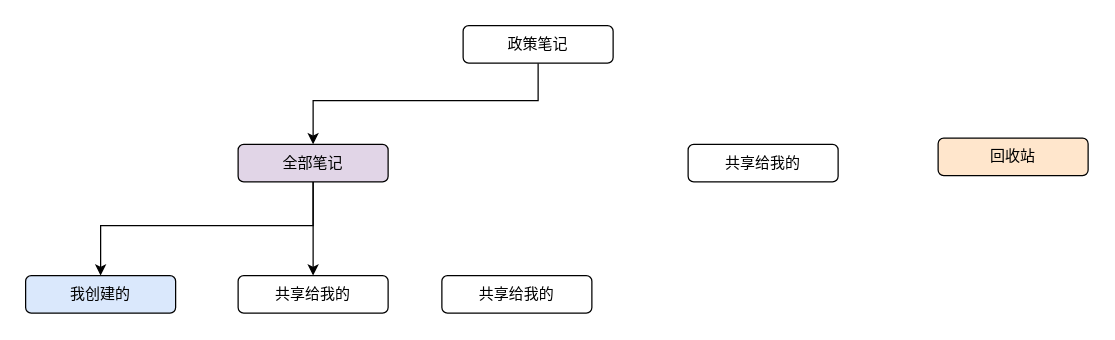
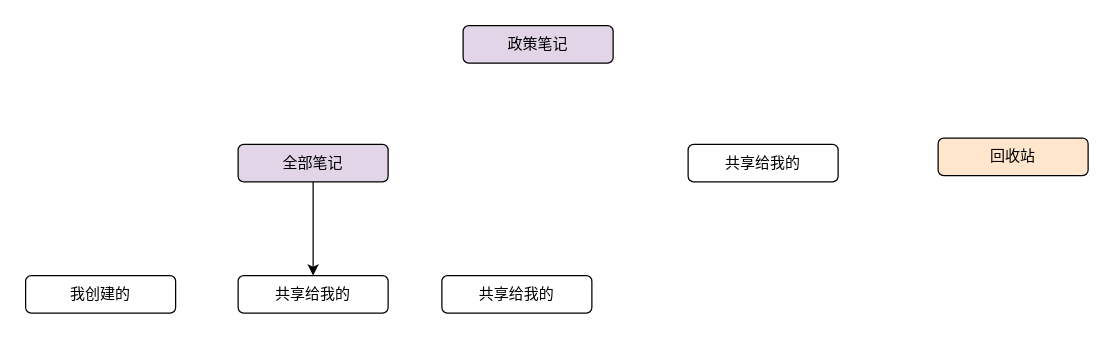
  <mxCell id="0" />
  <mxCell id="1" parent="0" />
- <mxCell id="2" style="edgeStyle=orthogonalEdgeStyle;rounded=0;orthogonalLoop=1;jettySize=auto;html=1;entryX=0.5;entryY=0;entryDx=0;entryDy=0;exitX=0.5;exitY=1;exitDx=0;exitDy=0;" parent="1" source="3" target="6" edge="1"><mxGeometry relative="1" as="geometry"><Array as="points"><mxPoint x="430" y="80" /><mxPoint x="250" y="80" /></Array></mxGeometry></mxCell>
- <mxCell id="3" value="政策笔记" style="rounded=1;whiteSpace=wrap;html=1;" parent="1" vertex="1"><mxGeometry x="370" y="20" width="120" height="30" as="geometry" /></mxCell>
- <mxCell id="4" style="edgeStyle=orthogonalEdgeStyle;rounded=0;orthogonalLoop=1;jettySize=auto;html=1;" edge="1" parent="1" source="6" target="9"><mxGeometry relative="1" as="geometry"><Array as="points"><mxPoint x="250" y="180" /><mxPoint x="80" y="180" /></Array></mxGeometry></mxCell>
+ <mxCell id="3" value="政策笔记" style="rounded=1;whiteSpace=wrap;html=1;fillColor=#e1d5e7;" parent="1" vertex="1"><mxGeometry x="370" y="20" width="120" height="30" as="geometry" /></mxCell>
  <mxCell id="5" style="edgeStyle=orthogonalEdgeStyle;rounded=0;orthogonalLoop=1;jettySize=auto;html=1;entryX=0.5;entryY=0;entryDx=0;entryDy=0;" edge="1" parent="1" source="6" target="10"><mxGeometry relative="1" as="geometry" /></mxCell>
  <mxCell id="6" value="全部笔记" style="rounded=1;whiteSpace=wrap;html=1;fillColor=#e1d5e7;" parent="1" vertex="1"><mxGeometry x="190" y="115" width="120" height="30" as="geometry" /></mxCell>
  <mxCell id="7" value="共享给我的" style="rounded=1;whiteSpace=wrap;html=1;" vertex="1" parent="1"><mxGeometry x="550" y="115" width="120" height="30" as="geometry" /></mxCell>
  <mxCell id="8" value="回收站" style="rounded=1;whiteSpace=wrap;html=1;fillColor=#ffe6cc;" vertex="1" parent="1"><mxGeometry x="750" y="110" width="120" height="30" as="geometry" /></mxCell>
- <mxCell id="9" value="我创建的" style="rounded=1;whiteSpace=wrap;html=1;fillColor=#dae8fc;" vertex="1" parent="1"><mxGeometry x="20" y="220" width="120" height="30" as="geometry" /></mxCell>
+ <mxCell id="9" value="我创建的" style="rounded=1;whiteSpace=wrap;html=1;" vertex="1" parent="1"><mxGeometry x="20" y="220" width="120" height="30" as="geometry" /></mxCell>
  <mxCell id="10" value="共享给我的" style="rounded=1;whiteSpace=wrap;html=1;" vertex="1" parent="1"><mxGeometry x="190" y="220" width="120" height="30" as="geometry" /></mxCell>
  <mxCell id="11" value="共享给我的" style="rounded=1;whiteSpace=wrap;html=1;" vertex="1" parent="1"><mxGeometry x="353" y="220" width="120" height="30" as="geometry" /></mxCell>
